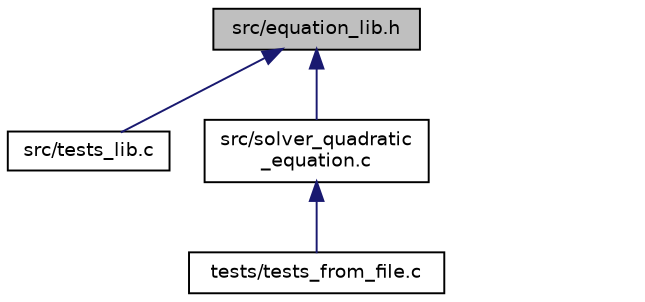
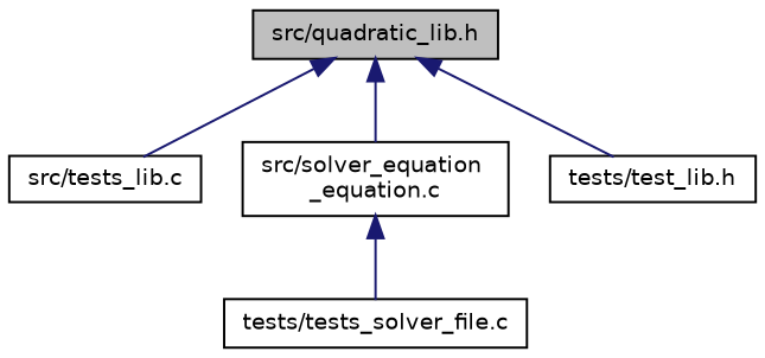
  digraph {
    node [color=black fillcolor=white fontname=Helvetica fontsize=10 shape=record style=filled]
    edge [color=midnightblue dir=back fontname=Helvetica fontsize=10 labelfontname=Helvetica labelfontsize=10 style=solid]
-   n1 [fillcolor=grey75 fontcolor=black height=0.2 label="src/equation_lib.h" width=0.4]
+   n1 [fillcolor=grey75 fontcolor=black height=0.2 label="src/quadratic_lib.h" width=0.4]
    n2 [height=0.2 label="src/tests_lib.c" width=0.4]
-   n3 [height=0.2 label="src/solver_quadratic\l_equation.c" width=0.4]
-   n5 [height=0.2 label="tests/tests_from_file.c" width=0.4]
+   n3 [height=0.2 label="src/solver_equation\l_equation.c" width=0.4]
+   n4 [height=0.2 label="tests/test_lib.h" width=0.4]
+   n5 [height=0.2 label="tests/tests_solver_file.c" width=0.4]
    n1 -> n2
    n1 -> n3
+   n1 -> n4
    n3 -> n5
  }
